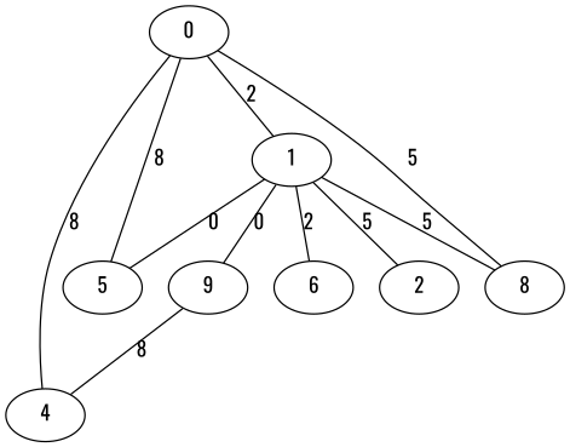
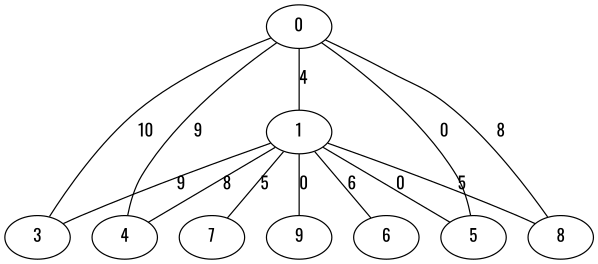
  graph {
    fontname=Oswald
    node [fontname=Oswald]
    edge [fontname=Oswald]
    0
+   3
    4
    5
    8
    1
    6
-   7 [label=2]
+   7
    9
-   0 -- 4 [label=8]
-   0 -- 5 [label=8]
-   0 -- 8 [label=5]
-   0 -- 1 [label=2]
-   9 -- 4 [label=8]
+   0 -- 3 [label=10]
+   0 -- 4 [label=9]
+   0 -- 5 [label=0]
+   0 -- 8 [label=8]
+   0 -- 1 [label=4]
+   1 -- 3 [label=9]
+   1 -- 4 [label=8]
    1 -- 5 [label=0]
    1 -- 8 [label=5]
-   1 -- 6 [label=2]
+   1 -- 6 [label=6]
    1 -- 7 [label=5]
    1 -- 9 [label=0]
  }
